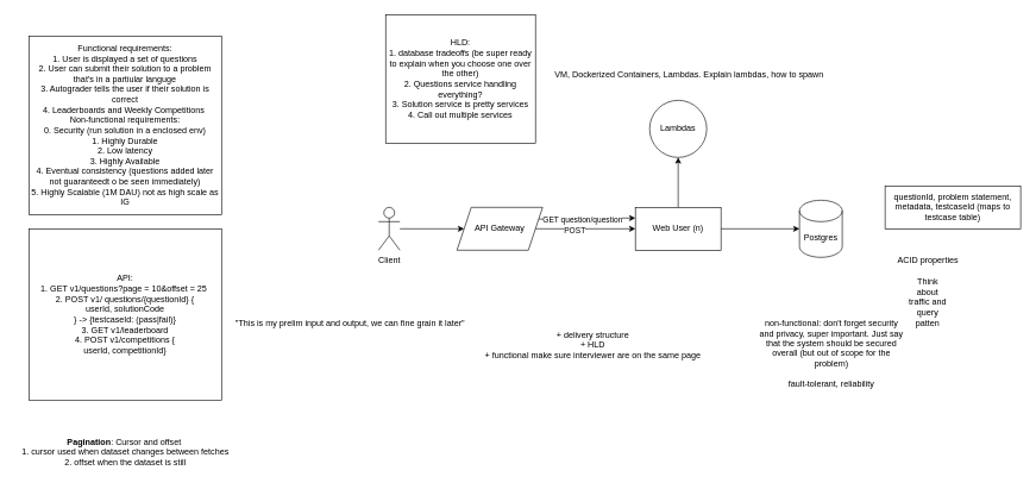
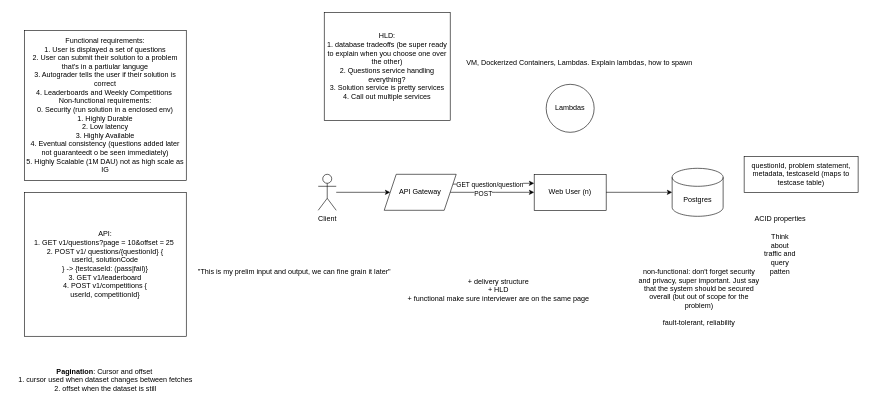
  <mxCell id="0" />
  <mxCell id="1" parent="0" />
  <mxCell id="2" value="Functional requirements:&lt;div&gt;1. User is displayed a set of questions&lt;br&gt;2. User can submit their solution to a problem that's in a partiular languge&lt;br&gt;3. Autograder tells the user if their solution is correct&lt;/div&gt;&lt;div&gt;4. Leaderboards and Weekly Competitions&amp;nbsp;&lt;/div&gt;&lt;div&gt;Non-functional requirements:&lt;/div&gt;&lt;div&gt;0. Security (run solution in a enclosed env)&lt;/div&gt;&lt;div&gt;1. Highly Durable&lt;br&gt;2. Low latency&lt;/div&gt;&lt;div&gt;3. Highly Available&lt;/div&gt;&lt;div&gt;4. Eventual consistency (questions added later not guaranteedt o be seen immediately)&lt;/div&gt;&lt;div&gt;5. Highly Scalable (1M DAU) not as high scale as IG&lt;/div&gt;" style="rounded=0;whiteSpace=wrap;html=1;" vertex="1" parent="1"><mxGeometry x="40" y="50" width="270" height="250" as="geometry" /></mxCell>
  <mxCell id="3" value="API:&lt;br&gt;1. GET v1/questions?page = 10&amp;amp;offset = 25&amp;nbsp;&lt;div&gt;2. POST v1/ questions/{questionId} {&lt;/div&gt;&lt;div&gt;userId, solutionCode&lt;/div&gt;&lt;div&gt;} -&amp;gt; {testcaseId: (pass|fail)}&lt;/div&gt;&lt;div&gt;3. GET v1/leaderboard&lt;/div&gt;&lt;div&gt;4. POST v1/competitions {&lt;/div&gt;&lt;div&gt;userId, competitionId}&lt;/div&gt;" style="rounded=0;whiteSpace=wrap;html=1;" vertex="1" parent="1"><mxGeometry x="40" y="320" width="270" height="240" as="geometry" /></mxCell>
  <mxCell id="4" value="&lt;b&gt;Pagination&lt;/b&gt;: Cursor and offset&amp;nbsp;&lt;div&gt;1. cursor used when dataset changes between fetches&lt;/div&gt;&lt;div&gt;2. offset when the dataset is still&lt;/div&gt;" style="text;html=1;align=center;verticalAlign=middle;resizable=0;points=[];autosize=1;strokeColor=none;fillColor=none;" vertex="1" parent="1"><mxGeometry x="20" y="603" width="310" height="60" as="geometry" /></mxCell>
  <mxCell id="5" style="edgeStyle=orthogonalEdgeStyle;rounded=0;orthogonalLoop=1;jettySize=auto;html=1;" edge="1" parent="1" source="6" target="11"><mxGeometry relative="1" as="geometry" /></mxCell>
  <mxCell id="6" value="Client" style="shape=umlActor;verticalLabelPosition=bottom;verticalAlign=top;html=1;outlineConnect=0;" vertex="1" parent="1"><mxGeometry x="530" y="290" width="30" height="60" as="geometry" /></mxCell>
  <mxCell id="7" style="edgeStyle=orthogonalEdgeStyle;rounded=0;orthogonalLoop=1;jettySize=auto;html=1;" edge="1" parent="1" source="11"><mxGeometry relative="1" as="geometry"><mxPoint x="890" y="320" as="targetPoint" /></mxGeometry></mxCell>
  <mxCell id="8" value="POST" style="edgeLabel;html=1;align=center;verticalAlign=middle;resizable=0;points=[];" vertex="1" connectable="0" parent="7"><mxGeometry x="-0.27" relative="1" as="geometry"><mxPoint x="3" y="1" as="offset" /></mxGeometry></mxCell>
  <mxCell id="9" style="edgeStyle=orthogonalEdgeStyle;rounded=0;orthogonalLoop=1;jettySize=auto;html=1;exitX=1;exitY=0.25;exitDx=0;exitDy=0;entryX=0;entryY=0.25;entryDx=0;entryDy=0;" edge="1" parent="1" source="11" target="13"><mxGeometry relative="1" as="geometry" /></mxCell>
  <mxCell id="10" value="GET question/question" style="edgeLabel;html=1;align=center;verticalAlign=middle;resizable=0;points=[];" vertex="1" connectable="0" parent="9"><mxGeometry x="-0.102" y="-1" relative="1" as="geometry"><mxPoint as="offset" /></mxGeometry></mxCell>
  <mxCell id="11" value="API Gateway" style="shape=parallelogram;perimeter=parallelogramPerimeter;whiteSpace=wrap;html=1;fixedSize=1;" vertex="1" parent="1"><mxGeometry x="640" y="290" width="120" height="60" as="geometry" /></mxCell>
- <mxCell id="12" value="" style="edgeStyle=orthogonalEdgeStyle;rounded=0;orthogonalLoop=1;jettySize=auto;html=1;" edge="1" parent="1" source="13" target="19"><mxGeometry relative="1" as="geometry" /></mxCell>
  <mxCell id="13" value="Web User (n)" style="rounded=0;whiteSpace=wrap;html=1;" vertex="1" parent="1"><mxGeometry x="890" y="290" width="120" height="60" as="geometry" /></mxCell>
- <mxCell id="14" value="Postgres" style="shape=cylinder3;whiteSpace=wrap;html=1;boundedLbl=1;backgroundOutline=1;size=15;" vertex="1" parent="1"><mxGeometry x="1120" y="280" width="60" height="80" as="geometry" /></mxCell>
+ <mxCell id="14" value="Postgres" style="shape=cylinder3;whiteSpace=wrap;html=1;boundedLbl=1;backgroundOutline=1;size=15;" vertex="1" parent="1"><mxGeometry x="1120" y="280" width="85" height="80" as="geometry" /></mxCell>
  <mxCell id="15" style="edgeStyle=orthogonalEdgeStyle;rounded=0;orthogonalLoop=1;jettySize=auto;html=1;entryX=0;entryY=0.5;entryDx=0;entryDy=0;entryPerimeter=0;" edge="1" parent="1" source="13" target="14"><mxGeometry relative="1" as="geometry" /></mxCell>
  <mxCell id="16" value="ACID properties" style="text;html=1;align=center;verticalAlign=middle;resizable=0;points=[];autosize=1;strokeColor=none;fillColor=none;" vertex="1" parent="1"><mxGeometry x="1245" y="350" width="110" height="30" as="geometry" /></mxCell>
  <mxCell id="17" value="Think about traffic and query patten" style="text;html=1;align=center;verticalAlign=middle;whiteSpace=wrap;rounded=0;" vertex="1" parent="1"><mxGeometry x="1270" y="408" width="60" height="30" as="geometry" /></mxCell>
  <mxCell id="18" value="questionId, problem statement, metadata, testcaseId (maps to testcase table)" style="whiteSpace=wrap;html=1;" vertex="1" parent="1"><mxGeometry x="1240" y="260" width="190" height="60" as="geometry" /></mxCell>
  <mxCell id="19" value="Lambdas" style="ellipse;whiteSpace=wrap;html=1;rounded=0;" vertex="1" parent="1"><mxGeometry x="910" y="140" width="80" height="80" as="geometry" /></mxCell>
  <mxCell id="20" value="VM, Dockerized Containers, Lambdas. Explain lambdas, how to spawn" style="text;html=1;align=center;verticalAlign=middle;resizable=0;points=[];autosize=1;strokeColor=none;fillColor=none;" vertex="1" parent="1"><mxGeometry x="765" y="90" width="400" height="30" as="geometry" /></mxCell>
  <mxCell id="21" value="+ delivery structure&lt;div&gt;+ HLD&lt;/div&gt;&lt;div&gt;+ functional make sure interviewer are on the same page&lt;/div&gt;" style="text;html=1;align=center;verticalAlign=middle;resizable=0;points=[];autosize=1;strokeColor=none;fillColor=none;" vertex="1" parent="1"><mxGeometry x="665" y="453" width="330" height="60" as="geometry" /></mxCell>
  <mxCell id="22" value="non-functional: don't forget security and privacy, super important. Just say that the system should be secured overall (but out of scope for the problem)&lt;div&gt;&lt;br&gt;&lt;/div&gt;&lt;div&gt;fault-tolerant, reliability&lt;/div&gt;" style="text;html=1;align=center;verticalAlign=middle;whiteSpace=wrap;rounded=0;" vertex="1" parent="1"><mxGeometry x="1060" y="480" width="210" height="30" as="geometry" /></mxCell>
  <mxCell id="23" value="&quot;This is my prelim input and output, we can fine grain it later&quot;" style="text;html=1;align=center;verticalAlign=middle;resizable=0;points=[];autosize=1;strokeColor=none;fillColor=none;" vertex="1" parent="1"><mxGeometry x="320" y="438" width="340" height="30" as="geometry" /></mxCell>
  <mxCell id="24" value="HLD:&lt;div&gt;1. database tradeoffs (be super ready to explain when you choose one over the other)&lt;/div&gt;&lt;div&gt;2. Questions service handling everything?&lt;/div&gt;&lt;div&gt;3. Solution service is pretty services&lt;/div&gt;&lt;div&gt;4. Call out multiple services&lt;/div&gt;" style="rounded=0;whiteSpace=wrap;html=1;" vertex="1" parent="1"><mxGeometry x="540" y="20" width="210" height="180" as="geometry" /></mxCell>
